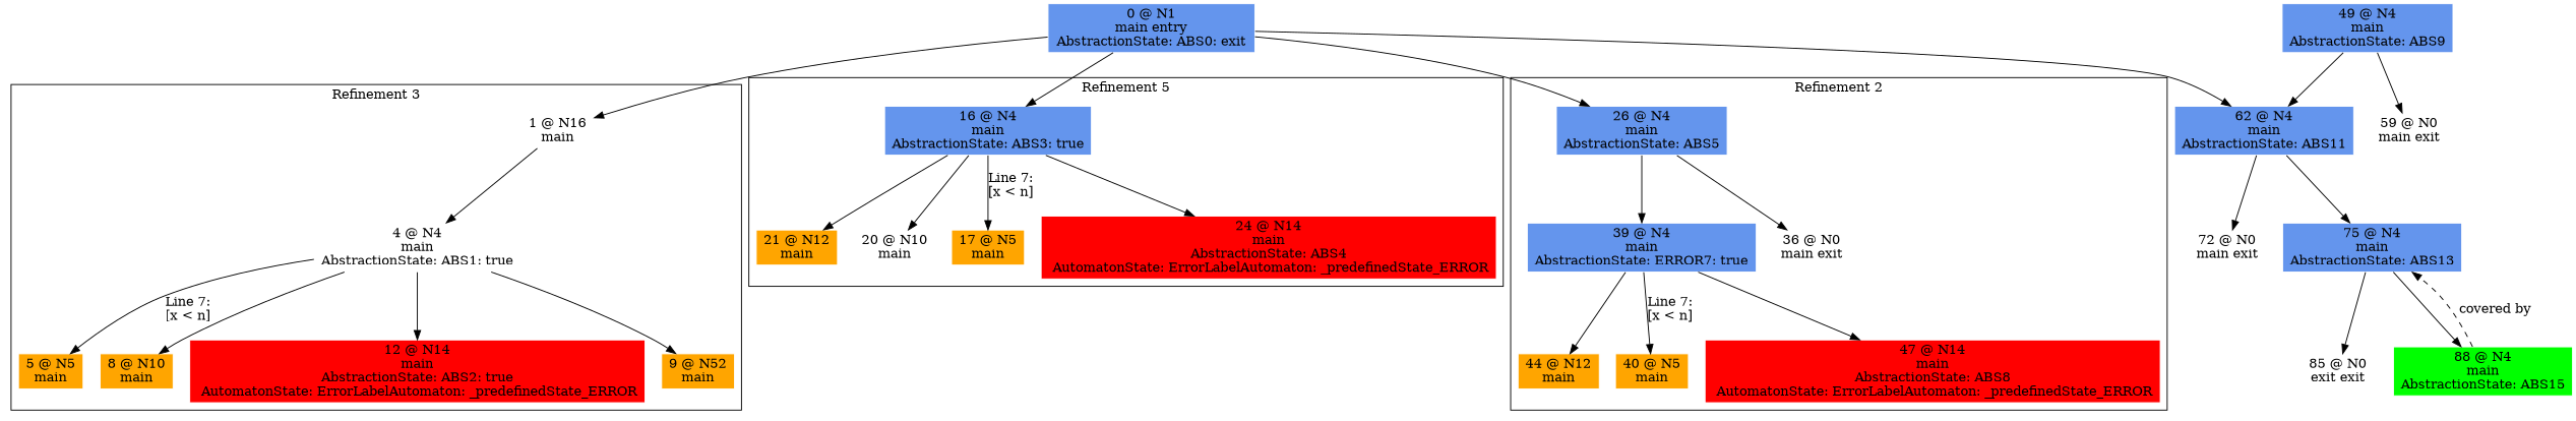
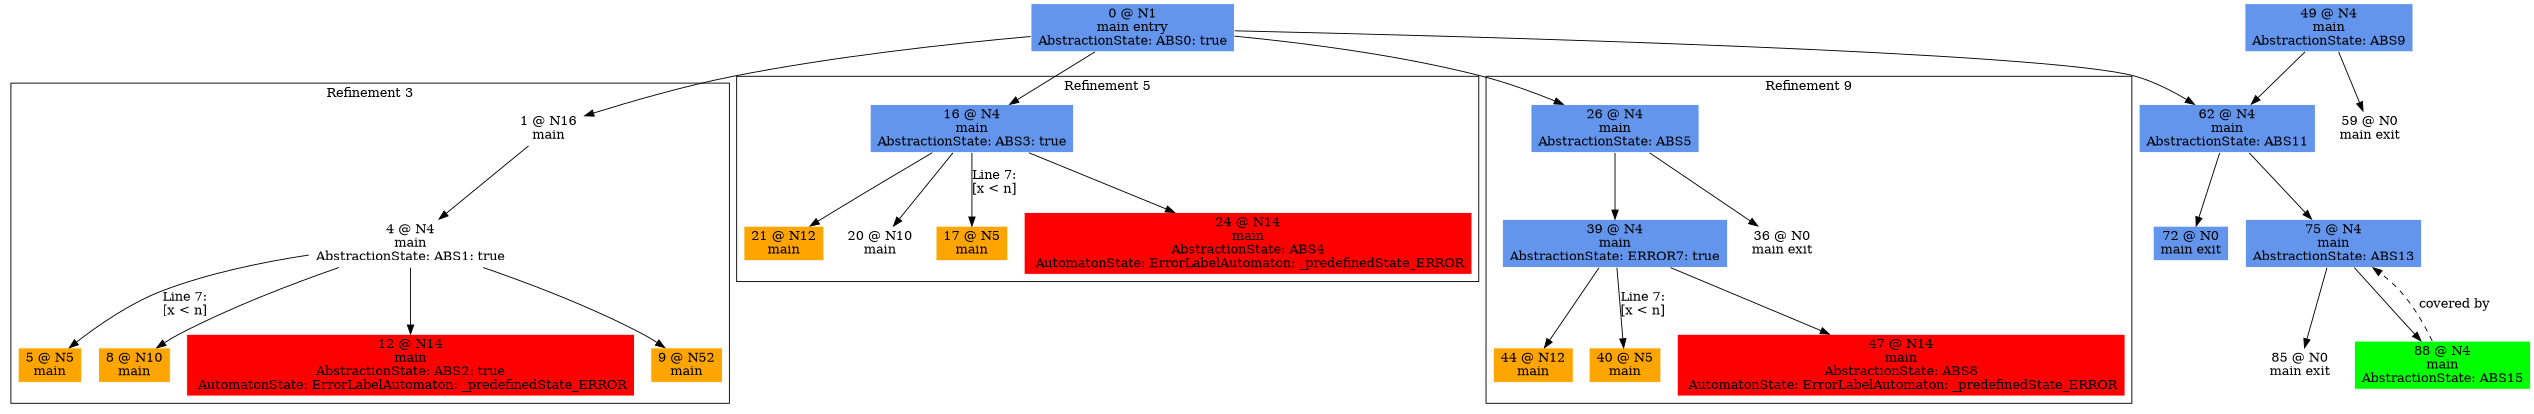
  digraph {
    node [color=white shape=box style=filled fillcolor=orange]
    n1 [label="1 @ N16\nmain\n" fillcolor=""]
    n2 [fillcolor=white label="4 @ N4\nmain\nAbstractionState: ABS1: true\n"]
    n3 [label="5 @ N5\nmain\n"]
    n4 [label="8 @ N10\nmain\n"]
    n5 [fillcolor=red label="12 @ N14\nmain\nAbstractionState: ABS2: true\n AutomatonState: ErrorLabelAutomaton: _predefinedState_ERROR\n"]
    n6 [label="9 @ N52\nmain\n"]
    n7 [fillcolor=cornflowerblue label="16 @ N4\nmain\nAbstractionState: ABS3: true\n"]
    n8 [label="21 @ N12\nmain\n"]
    n9 [fillcolor=white label="20 @ N10\nmain\n"]
    n10 [label="17 @ N5\nmain\n"]
    n11 [fillcolor=red label="24 @ N14\nmain\nAbstractionState: ABS4\n AutomatonState: ErrorLabelAutomaton: _predefinedState_ERROR\n"]
    n12 [fillcolor=cornflowerblue label="26 @ N4\nmain\nAbstractionState: ABS5\n"]
    n13 [fillcolor=cornflowerblue label="39 @ N4\nmain\nAbstractionState: ERROR7: true\n"]
    n14 [label="36 @ N0\nmain exit\n" fillcolor=""]
    n15 [label="44 @ N12\nmain\n"]
    n16 [label="40 @ N5\nmain\n"]
    n17 [fillcolor=red label="47 @ N14\nmain\nAbstractionState: ABS8\n AutomatonState: ErrorLabelAutomaton: _predefinedState_ERROR\n"]
-   n18 [fillcolor=cornflowerblue label="0 @ N1\nmain entry\nAbstractionState: ABS0: exit\n"]
+   n18 [fillcolor=cornflowerblue label="0 @ N1\nmain entry\nAbstractionState: ABS0: true\n"]
    n19 [fillcolor=cornflowerblue label="62 @ N4\nmain\nAbstractionState: ABS11\n"]
    n20 [fillcolor=cornflowerblue label="49 @ N4\nmain\nAbstractionState: ABS9\n"]
    n21 [label="59 @ N0\nmain exit\n" fillcolor=""]
-   n22 [label="72 @ N0\nmain exit\n" fillcolor=""]
+   n22 [label="72 @ N0\nmain exit\n" fillcolor=cornflowerblue]
    n23 [fillcolor=cornflowerblue label="75 @ N4\nmain\nAbstractionState: ABS13\n"]
-   n24 [label="85 @ N0\nexit exit\n" fillcolor=""]
+   n24 [label="85 @ N0\nmain exit\n" fillcolor=""]
    n25 [fillcolor=green label="88 @ N4\nmain\nAbstractionState: ABS15\n"]
    subgraph cluster_1 {
      label="Refinement 3"
      n1
      n2
      n3
      n4
      n5
      n6
    }
    subgraph cluster_2 {
      label="Refinement 5"
      n7
      n8
      n9
      n10
      n11
    }
    subgraph cluster_3 {
-     label="Refinement 2"
+     label="Refinement 9"
      n12
      n13
      n14
      n15
      n16
      n17
    }
    n1 -> n2
    n2 -> n3 [label="Line 7: \l[x < n]\l"]
    n2 -> n4
    n2 -> n5
    n2 -> n6
    n7 -> n8
    n7 -> n9
    n7 -> n10 [label="Line 7: \l[x < n]\l"]
    n7 -> n11
    n12 -> n13
    n12 -> n14
    n13 -> n15
    n13 -> n16 [label="Line 7: \l[x < n]\l"]
    n13 -> n17
    n18 -> n1
    n18 -> n7
    n18 -> n12
    n18 -> n19
    n19 -> n22
    n19 -> n23
    n20 -> n19
    n20 -> n21
    n23 -> n24
    n23 -> n25
    n25 -> n23 [label="covered by" style=dashed weight=0]
  }
